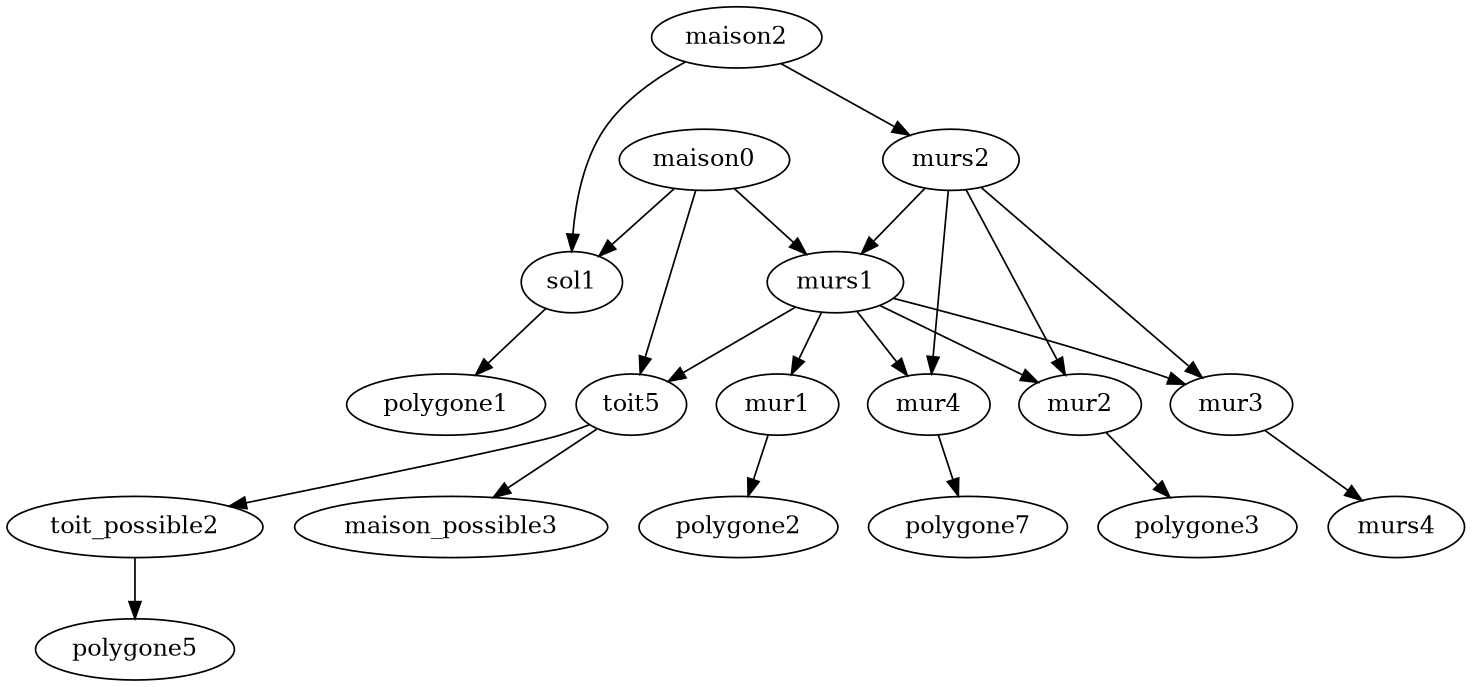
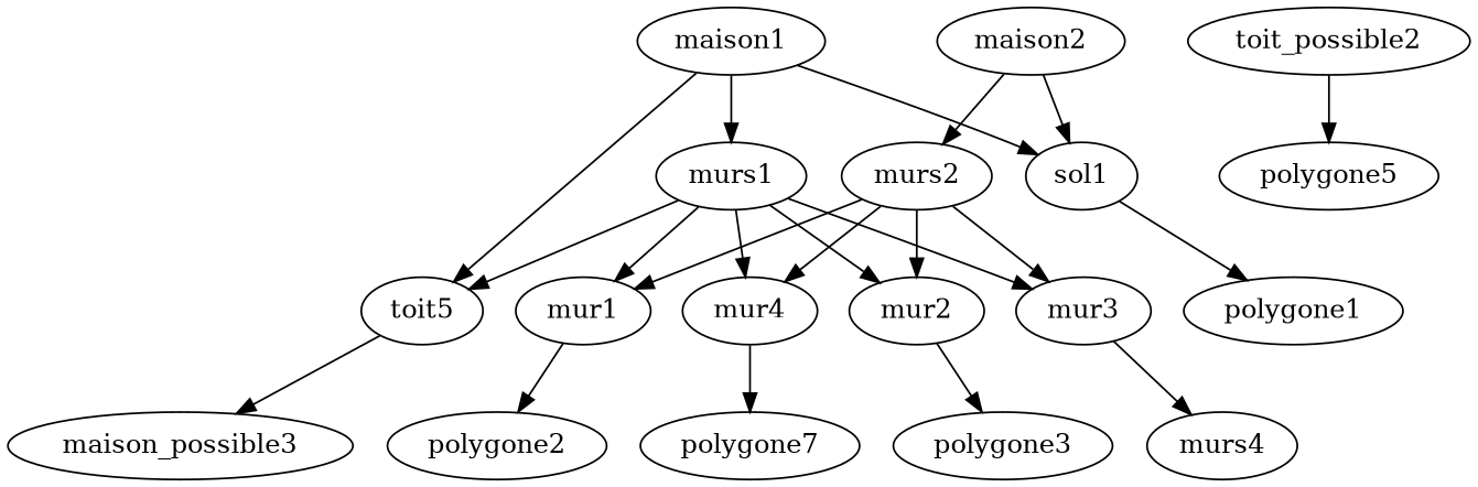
  digraph {
-   maison1 [label=maison0]
+   maison1
    murs1
    toit5
    sol1
    mur4
    mur2
    mur3
    mur1
    toit_possible2
    n10 [label=maison_possible3]
    polygone1
    polygone7
    polygone3
    n14 [label=murs4]
    polygone2
    polygone5
    maison2
    murs2
    maison1 -> murs1
    maison1 -> toit5
    maison1 -> sol1
    murs1 -> toit5
    murs1 -> mur4
    murs1 -> mur2
    murs1 -> mur3
    murs1 -> mur1
-   toit5 -> toit_possible2
    toit5 -> n10
    sol1 -> polygone1
    mur4 -> polygone7
    mur2 -> polygone3
    mur3 -> n14
    mur1 -> polygone2
    toit_possible2 -> polygone5
    maison2 -> sol1
    maison2 -> murs2
    murs2 -> mur4
    murs2 -> mur2
    murs2 -> mur3
-   murs2 -> murs1
+   murs2 -> mur1
  }
